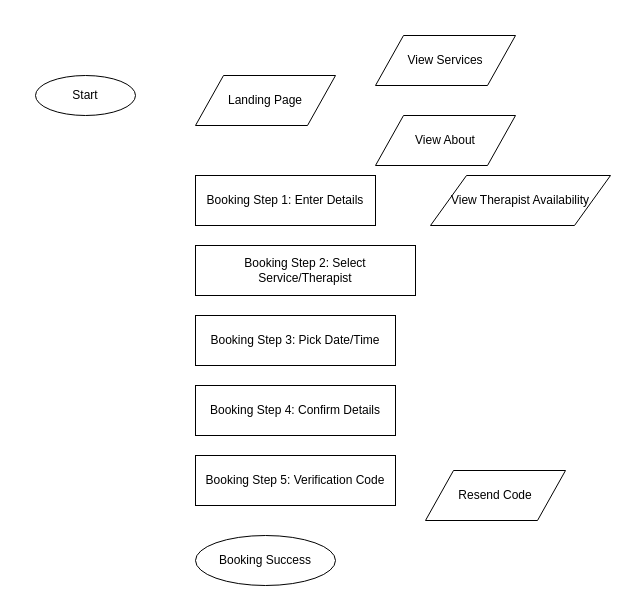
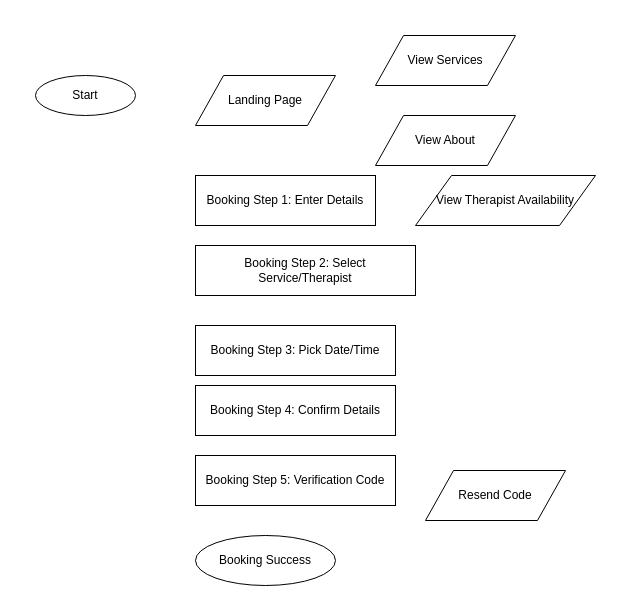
  <mxCell id="0" />
  <mxCell id="1" parent="0" />
  <mxCell id="2" value="Start" style="ellipse;whiteSpace=wrap;html=1;aspect=fixed;" vertex="1" parent="1"><mxGeometry x="20" y="60" width="100" height="40" as="geometry" /></mxCell>
  <mxCell id="3" value="Landing Page" style="rhombus;whiteSpace=wrap;html=1;shape=parallelogram;" vertex="1" parent="1"><mxGeometry x="180" y="60" width="140" height="50" as="geometry" /></mxCell>
  <mxCell id="4" value="View Services" style="rhombus;whiteSpace=wrap;html=1;shape=parallelogram;" vertex="1" parent="1"><mxGeometry x="360" y="20" width="140" height="50" as="geometry" /></mxCell>
  <mxCell id="5" value="View About" style="rhombus;whiteSpace=wrap;html=1;shape=parallelogram;" vertex="1" parent="1"><mxGeometry x="360" y="100" width="140" height="50" as="geometry" /></mxCell>
  <mxCell id="6" value="Booking Step 1: Enter Details" style="rounded=0;whiteSpace=wrap;html=1;" vertex="1" parent="1"><mxGeometry x="180" y="160" width="180" height="50" as="geometry" /></mxCell>
  <mxCell id="7" value="Booking Step 2: Select Service/Therapist" style="rounded=0;whiteSpace=wrap;html=1;" vertex="1" parent="1"><mxGeometry x="180" y="230" width="220" height="50" as="geometry" /></mxCell>
- <mxCell id="8" value="Booking Step 3: Pick Date/Time" style="rounded=0;whiteSpace=wrap;html=1;" vertex="1" parent="1"><mxGeometry x="180" y="300" width="200" height="50" as="geometry" /></mxCell>
+ <mxCell id="8" value="Booking Step 3: Pick Date/Time" style="rounded=0;whiteSpace=wrap;html=1;" vertex="1" parent="1"><mxGeometry x="180" y="310" width="200" height="50" as="geometry" /></mxCell>
  <mxCell id="9" value="Booking Step 4: Confirm Details" style="rounded=0;whiteSpace=wrap;html=1;" vertex="1" parent="1"><mxGeometry x="180" y="370" width="200" height="50" as="geometry" /></mxCell>
  <mxCell id="10" value="Booking Step 5: Verification Code" style="rounded=0;whiteSpace=wrap;html=1;" vertex="1" parent="1"><mxGeometry x="180" y="440" width="200" height="50" as="geometry" /></mxCell>
  <mxCell id="11" value="Resend Code" style="rhombus;whiteSpace=wrap;html=1;shape=parallelogram;" vertex="1" parent="1"><mxGeometry x="410" y="455" width="140" height="50" as="geometry" /></mxCell>
  <mxCell id="12" value="Booking Success" style="ellipse;whiteSpace=wrap;html=1;aspect=fixed;" vertex="1" parent="1"><mxGeometry x="180" y="520" width="140" height="50" as="geometry" /></mxCell>
- <mxCell id="13" value="View Therapist Availability" style="rhombus;whiteSpace=wrap;html=1;shape=parallelogram;" vertex="1" parent="1"><mxGeometry x="415" y="160" width="180" height="50" as="geometry" /></mxCell>
+ <mxCell id="13" value="View Therapist Availability" style="rhombus;whiteSpace=wrap;html=1;shape=parallelogram;" vertex="1" parent="1"><mxGeometry x="400" y="160" width="180" height="50" as="geometry" /></mxCell>
  <mxCell id="14" style="edgeStyle=orthogonalEdgeStyle;rounded=0;orthogonalLoop=1;jettySize=auto;html=1;endArrow=block;" edge="1" parent="1" source="2" target="3" />
  <mxCell id="15" style="edgeStyle=orthogonalEdgeStyle;rounded=0;orthogonalLoop=1;jettySize=auto;html=1;endArrow=block;" edge="1" parent="1" source="3" target="4" />
  <mxCell id="16" style="edgeStyle=orthogonalEdgeStyle;rounded=0;orthogonalLoop=1;jettySize=auto;html=1;endArrow=block;" edge="1" parent="1" source="3" target="5" />
  <mxCell id="17" style="edgeStyle=orthogonalEdgeStyle;rounded=0;orthogonalLoop=1;jettySize=auto;html=1;endArrow=block;" edge="1" parent="1" source="3" target="6" />
  <mxCell id="18" style="edgeStyle=orthogonalEdgeStyle;rounded=0;orthogonalLoop=1;jettySize=auto;html=1;endArrow=block;" edge="1" parent="1" source="6" target="7" />
  <mxCell id="19" style="edgeStyle=orthogonalEdgeStyle;rounded=0;orthogonalLoop=1;jettySize=auto;html=1;endArrow=block;" edge="1" parent="1" source="8" target="9" />
  <mxCell id="20" style="edgeStyle=orthogonalEdgeStyle;rounded=0;orthogonalLoop=1;jettySize=auto;html=1;endArrow=block;" edge="1" parent="1" source="9" target="10" />
  <mxCell id="21" style="edgeStyle=orthogonalEdgeStyle;rounded=0;orthogonalLoop=1;jettySize=auto;html=1;endArrow=block;" edge="1" parent="1" source="10" target="12" />
  <mxCell id="22" style="edgeStyle=orthogonalEdgeStyle;rounded=0;orthogonalLoop=1;jettySize=auto;html=1;endArrow=block;" edge="1" parent="1" source="10" target="11" />
  <mxCell id="23" style="edgeStyle=orthogonalEdgeStyle;rounded=0;orthogonalLoop=1;jettySize=auto;html=1;endArrow=block;" edge="1" parent="1" source="6" target="13" />
